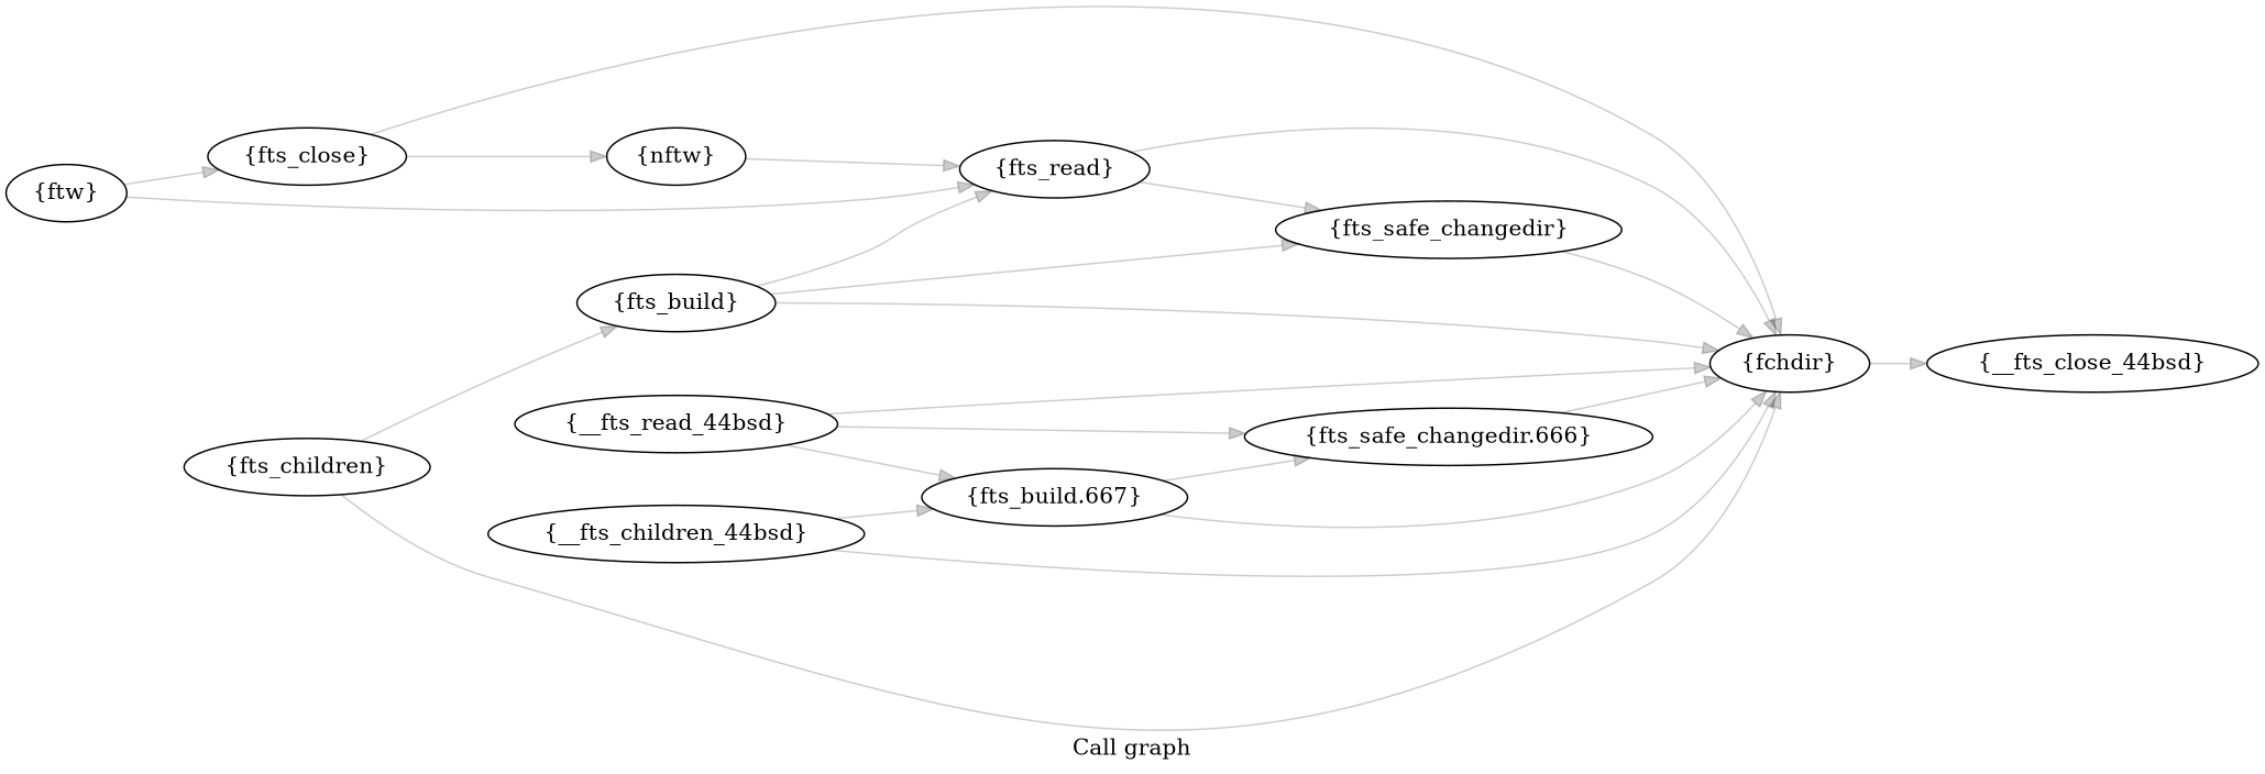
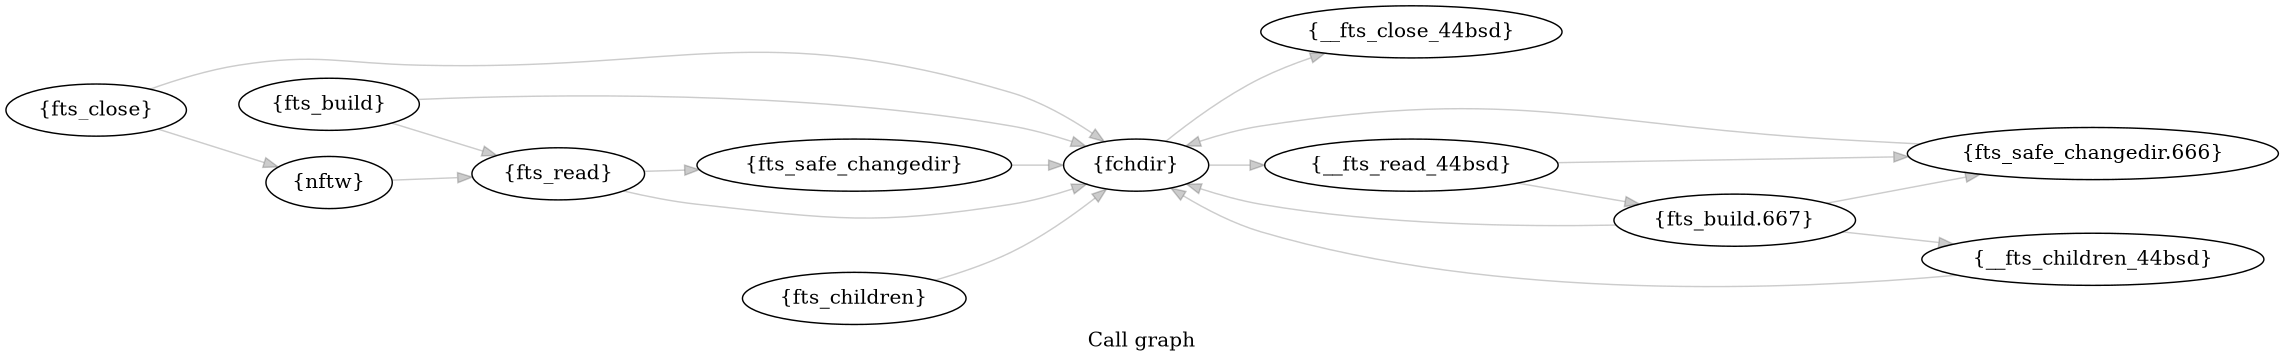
  digraph {
    label="Call graph"
    rankdir=LR
    edge [color="#00000033"]
    n1 [label="{fts_build}"]
    n2 [label="{fts_safe_changedir}"]
    n3 [label="{fchdir}"]
    n4 [label="{fts_read}"]
    n5 [label="{__fts_close_44bsd}"]
    n6 [label="{fts_build.667}"]
    n7 [label="{fts_safe_changedir.666}"]
    n8 [label="{nftw}"]
    n9 [label="{fts_close}"]
    n10 [label="{__fts_read_44bsd}"]
    n11 [label="{fts_children}"]
-   n12 [label="{ftw}"]
    n13 [label="{__fts_children_44bsd}"]
-   n1 -> n2
    n1 -> n3
    n1 -> n4
    n2 -> n3
    n3 -> n5
    n4 -> n2
    n4 -> n3
    n6 -> n3
    n6 -> n7
    n7 -> n3
    n8 -> n4
    n9 -> n3
    n9 -> n8
-   n10 -> n3
+   n3 -> n10
    n10 -> n6
    n10 -> n7
-   n11 -> n1
    n11 -> n3
-   n12 -> n4
-   n12 -> n9
    n13 -> n3
-   n13 -> n6
+   n6 -> n13
  }
